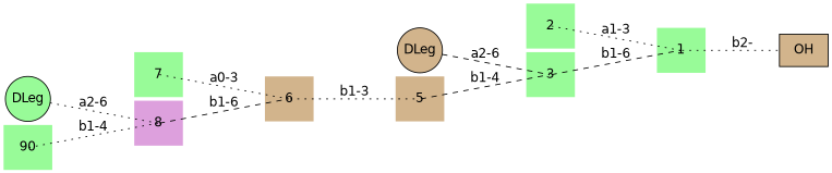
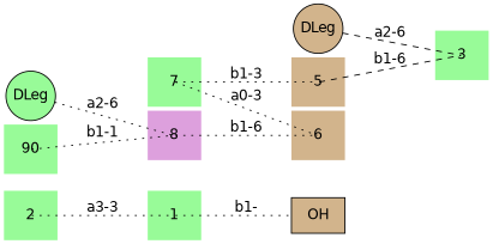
  graph {
    nodesep=0.05
    rankdir=LR
    ranksep=0.8
    splines=false
    node [fillcolor=palegreen fixedsize=true fontname=DejaVuSans labelfontsize=12 scale=true shape=none style=filled]
    edge [fontname=DejaVuSans headclip=false labelangle=320.0 labeldistance=1.2 labelfontsize=12 style=dotted tailclip=false]
    n1 [fillcolor=tan label=OH shape=box]
    1 [height=0.7]
    2 [height=0.7]
    3 [height=0.7]
    n5 [fillcolor=tan height=0.7 label=DLeg shape=circle]
    5 [fillcolor=tan height=0.7]
    6 [fillcolor=tan height=0.7]
    7 [height=0.7]
    8 [fillcolor=plum height=0.7]
    n10 [height=0.7 label=DLeg shape=circle]
    n11 [height=0.7 label=90]
-   1 -- n1 [headclip=true label="b2-"]
-   2 -- 1 [label="a1-3"]
-   3 -- 1 [label="b1-6" style=dashed]
+   1 -- n1 [headclip=true label="b1-"]
+   2 -- 1 [label="a3-3"]
    n5 -- 3 [label="a2-6" style=dashed tailclip=true]
-   5 -- 3 [label="b1-4" style=dashed]
-   6 -- 5 [label="b1-3"]
+   5 -- 3 [label="b1-6" style=dashed]
+   7 -- 5 [label="b1-3"]
    7 -- 6 [label="a0-3"]
-   8 -- 6 [label="b1-6" style=dashed]
+   8 -- 6 [label="b1-6"]
    n10 -- 8 [label="a2-6" tailclip=true]
-   n11 -- 8 [label="b1-4"]
+   n11 -- 8 [label="b1-1"]
  }
